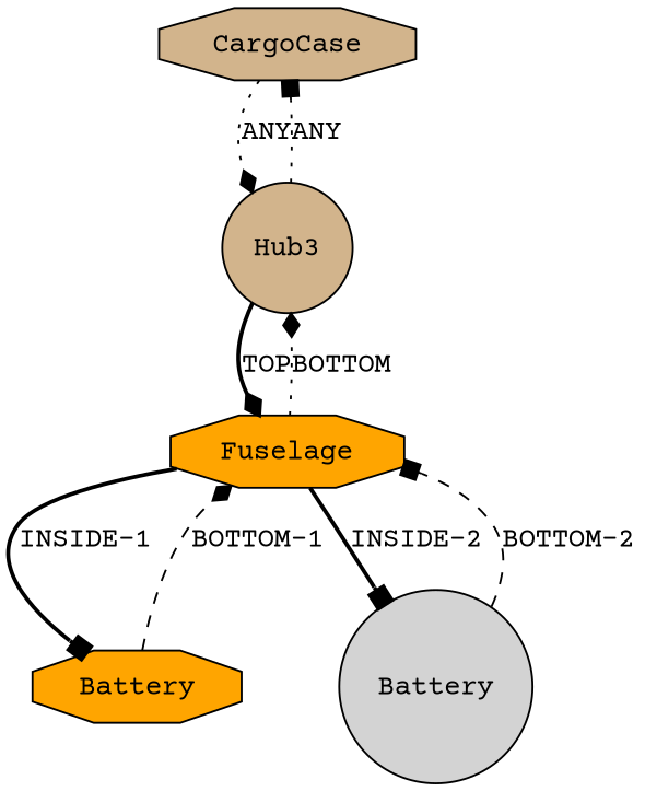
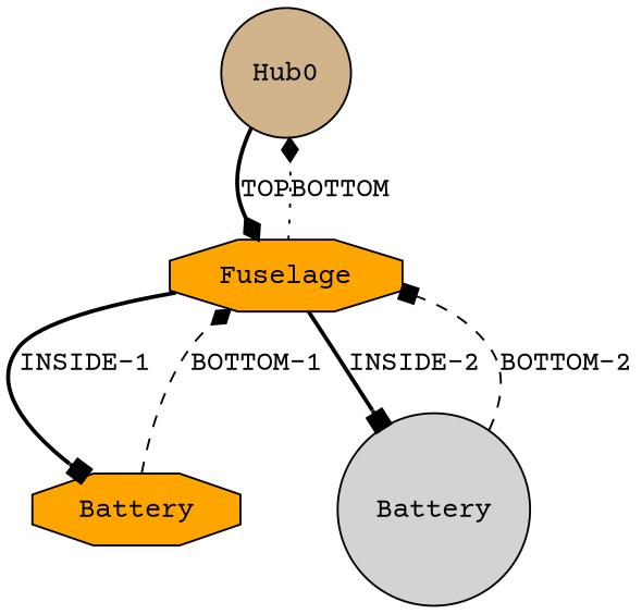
  digraph {
    fontname="Courier Prime"
    node [fillcolor=tan fontname="Courier Prime" shape=octagon style=filled]
    edge [arrowhead=diamond fontname="Courier Prime" style=dotted]
-   n1 [instance=CargoCase_instance_1 label=CargoCase]
-   n2 [instance=Hub3_instance_4 label=Hub3 shape=circle]
+   n2 [instance=Hub3_instance_4 label=Hub0 shape=circle]
    n3 [fillcolor=orange instance=Fuselage_instance_1 label=Fuselage]
    n4 [fillcolor=orange instance=Battery_instance_1 label=Battery]
    n5 [fillcolor=lightgrey instance=Battery_instance_2 label=Battery shape=circle]
-   n1 -> n2 [label=ANY]
-   n2 -> n1 [arrowhead=box label=ANY]
    n2 -> n3 [label=TOP style=bold]
    n3 -> n2 [label=BOTTOM]
    n3 -> n4 [arrowhead=box label="INSIDE-1" style=bold]
    n3 -> n5 [arrowhead=box label="INSIDE-2" style=bold]
    n4 -> n3 [label="BOTTOM-1" style=dashed]
    n5 -> n3 [arrowhead=box label="BOTTOM-2" style=dashed]
  }
